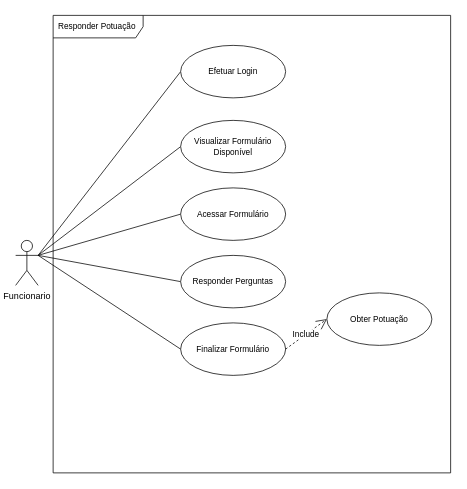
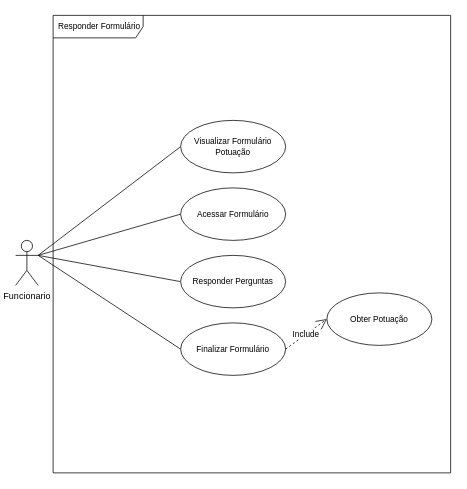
  <mxCell id="0" />
  <mxCell id="1" parent="0" />
  <mxCell id="2" style="edgeStyle=none;shape=connector;rounded=0;orthogonalLoop=1;jettySize=auto;html=1;exitX=1;exitY=0.333;exitDx=0;exitDy=0;exitPerimeter=0;entryX=0;entryY=0.5;entryDx=0;entryDy=0;labelBackgroundColor=default;fontFamily=Helvetica;fontSize=11;fontColor=default;endArrow=none;strokeColor=default;" parent="1" source="6" target="10" edge="1"><mxGeometry relative="1" as="geometry" /></mxCell>
  <mxCell id="3" style="edgeStyle=none;shape=connector;rounded=0;orthogonalLoop=1;jettySize=auto;html=1;exitX=1;exitY=0.333;exitDx=0;exitDy=0;exitPerimeter=0;entryX=0;entryY=0.5;entryDx=0;entryDy=0;labelBackgroundColor=default;fontFamily=Helvetica;fontSize=11;fontColor=default;endArrow=none;strokeColor=default;" parent="1" source="6" target="11" edge="1"><mxGeometry relative="1" as="geometry" /></mxCell>
  <mxCell id="4" style="edgeStyle=none;shape=connector;rounded=0;orthogonalLoop=1;jettySize=auto;html=1;exitX=1;exitY=0.333;exitDx=0;exitDy=0;exitPerimeter=0;entryX=0;entryY=0.5;entryDx=0;entryDy=0;labelBackgroundColor=default;fontFamily=Helvetica;fontSize=11;fontColor=default;endArrow=none;strokeColor=default;" parent="1" source="6" target="12" edge="1"><mxGeometry relative="1" as="geometry" /></mxCell>
  <mxCell id="5" style="edgeStyle=none;shape=connector;rounded=0;orthogonalLoop=1;jettySize=auto;html=1;exitX=1;exitY=0.333;exitDx=0;exitDy=0;exitPerimeter=0;entryX=0;entryY=0.5;entryDx=0;entryDy=0;labelBackgroundColor=default;fontFamily=Helvetica;fontSize=11;fontColor=default;endArrow=none;strokeColor=default;" parent="1" source="6" target="13" edge="1"><mxGeometry relative="1" as="geometry" /></mxCell>
  <mxCell id="6" value="Funcionario" style="shape=umlActor;verticalLabelPosition=bottom;verticalAlign=top;html=1;outlineConnect=0;" parent="1" vertex="1"><mxGeometry x="20" y="320" width="30" height="60" as="geometry" /></mxCell>
- <mxCell id="7" value="" style="endArrow=none;html=1;rounded=0;entryX=1;entryY=0.333;entryDx=0;entryDy=0;entryPerimeter=0;exitX=0;exitY=0.5;exitDx=0;exitDy=0;" parent="1" source="9" target="6" edge="1"><mxGeometry width="50" height="50" relative="1" as="geometry"><mxPoint x="40" y="240" as="sourcePoint" /><mxPoint x="130" y="294" as="targetPoint" /></mxGeometry></mxCell>
- <mxCell id="8" value="Responder Potuação" style="shape=umlFrame;whiteSpace=wrap;html=1;width=120;height=30;boundedLbl=1;verticalAlign=middle;align=left;spacingLeft=5;fontFamily=Helvetica;fontSize=11;fontColor=default;" parent="1" vertex="1"><mxGeometry x="70" y="20" width="530" height="610" as="geometry" /></mxCell>
- <mxCell id="9" value="Efetuar Login" style="ellipse;whiteSpace=wrap;html=1;fontFamily=Helvetica;fontSize=11;fontColor=default;" parent="1" vertex="1"><mxGeometry x="240" y="60" width="140" height="70" as="geometry" /></mxCell>
- <mxCell id="10" value="Visualizar Formulário Disponível" style="ellipse;whiteSpace=wrap;html=1;fontFamily=Helvetica;fontSize=11;fontColor=default;" parent="1" vertex="1"><mxGeometry x="240" y="160" width="140" height="70" as="geometry" /></mxCell>
+ <mxCell id="8" value="Responder Formulário" style="shape=umlFrame;whiteSpace=wrap;html=1;width=120;height=30;boundedLbl=1;verticalAlign=middle;align=left;spacingLeft=5;fontFamily=Helvetica;fontSize=11;fontColor=default;" parent="1" vertex="1"><mxGeometry x="70" y="20" width="530" height="610" as="geometry" /></mxCell>
+ <mxCell id="10" value="Visualizar Formulário Potuação" style="ellipse;whiteSpace=wrap;html=1;fontFamily=Helvetica;fontSize=11;fontColor=default;" parent="1" vertex="1"><mxGeometry x="240" y="160" width="140" height="70" as="geometry" /></mxCell>
  <mxCell id="11" value="Acessar Formulário" style="ellipse;whiteSpace=wrap;html=1;fontFamily=Helvetica;fontSize=11;fontColor=default;" parent="1" vertex="1"><mxGeometry x="240" y="250" width="140" height="70" as="geometry" /></mxCell>
  <mxCell id="12" value="Responder Perguntas" style="ellipse;whiteSpace=wrap;html=1;fontFamily=Helvetica;fontSize=11;fontColor=default;" parent="1" vertex="1"><mxGeometry x="240" y="340" width="140" height="70" as="geometry" /></mxCell>
  <mxCell id="13" value="Finalizar Formulário" style="ellipse;whiteSpace=wrap;html=1;fontFamily=Helvetica;fontSize=11;fontColor=default;" parent="1" vertex="1"><mxGeometry x="240" y="430" width="140" height="70" as="geometry" /></mxCell>
  <mxCell id="14" value="Obter Potuação" style="ellipse;whiteSpace=wrap;html=1;fontFamily=Helvetica;fontSize=11;fontColor=default;" parent="1" vertex="1"><mxGeometry x="435" y="390" width="140" height="70" as="geometry" /></mxCell>
  <mxCell id="15" value="Include" style="endArrow=open;endSize=12;dashed=1;html=1;rounded=0;labelBackgroundColor=default;fontFamily=Helvetica;fontSize=11;fontColor=default;strokeColor=default;shape=connector;exitX=1;exitY=0.5;exitDx=0;exitDy=0;entryX=0;entryY=0.5;entryDx=0;entryDy=0;" parent="1" source="13" target="14" edge="1"><mxGeometry width="160" relative="1" as="geometry"><mxPoint x="190" y="380" as="sourcePoint" /><mxPoint x="350" y="380" as="targetPoint" /></mxGeometry></mxCell>
